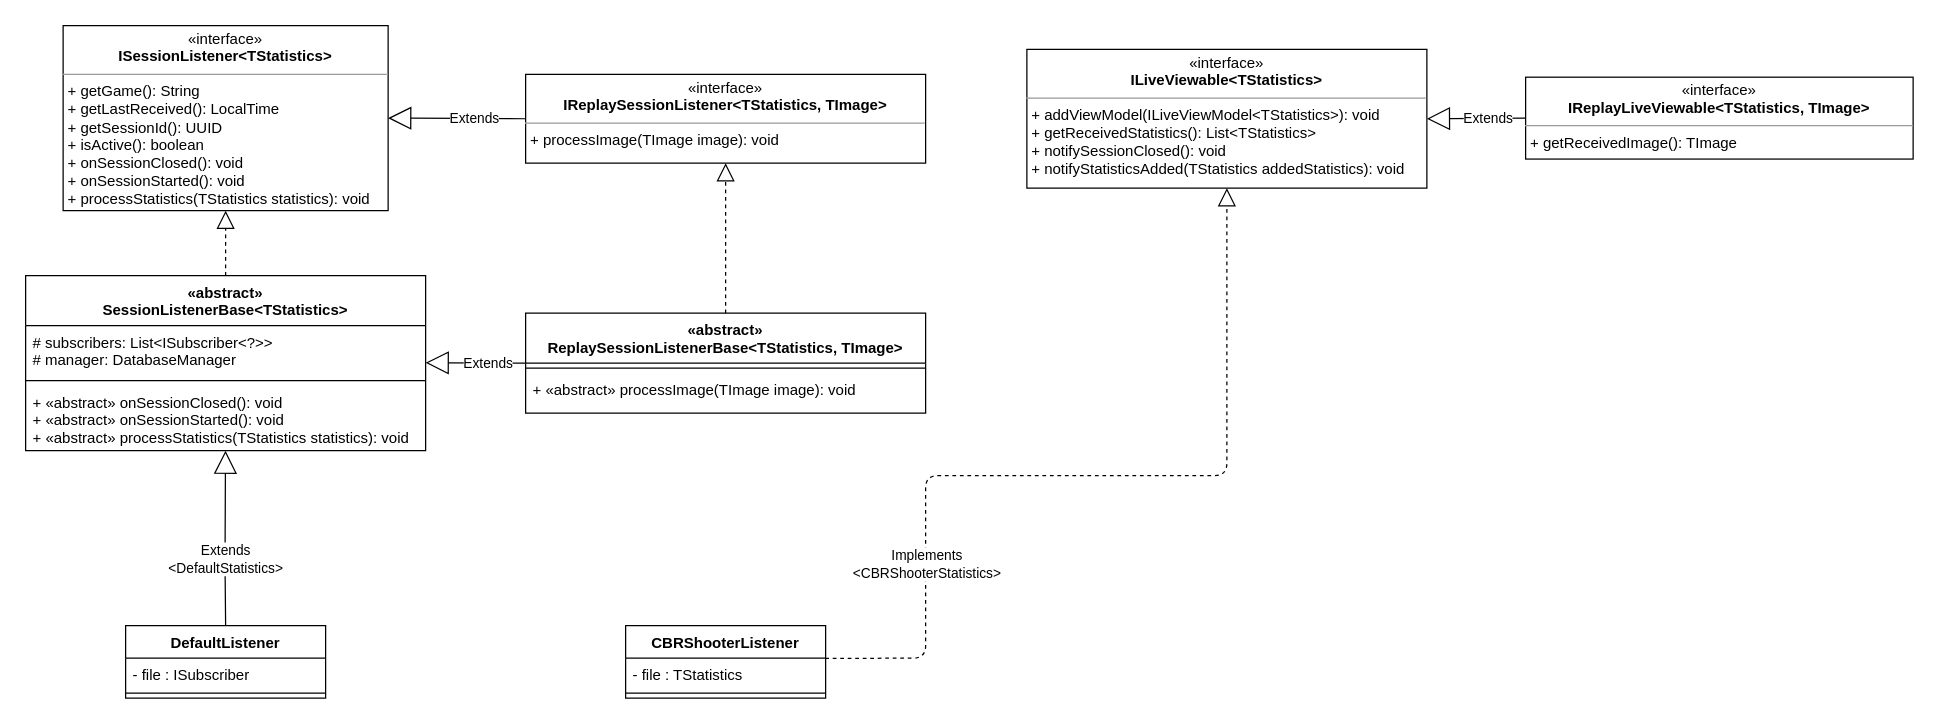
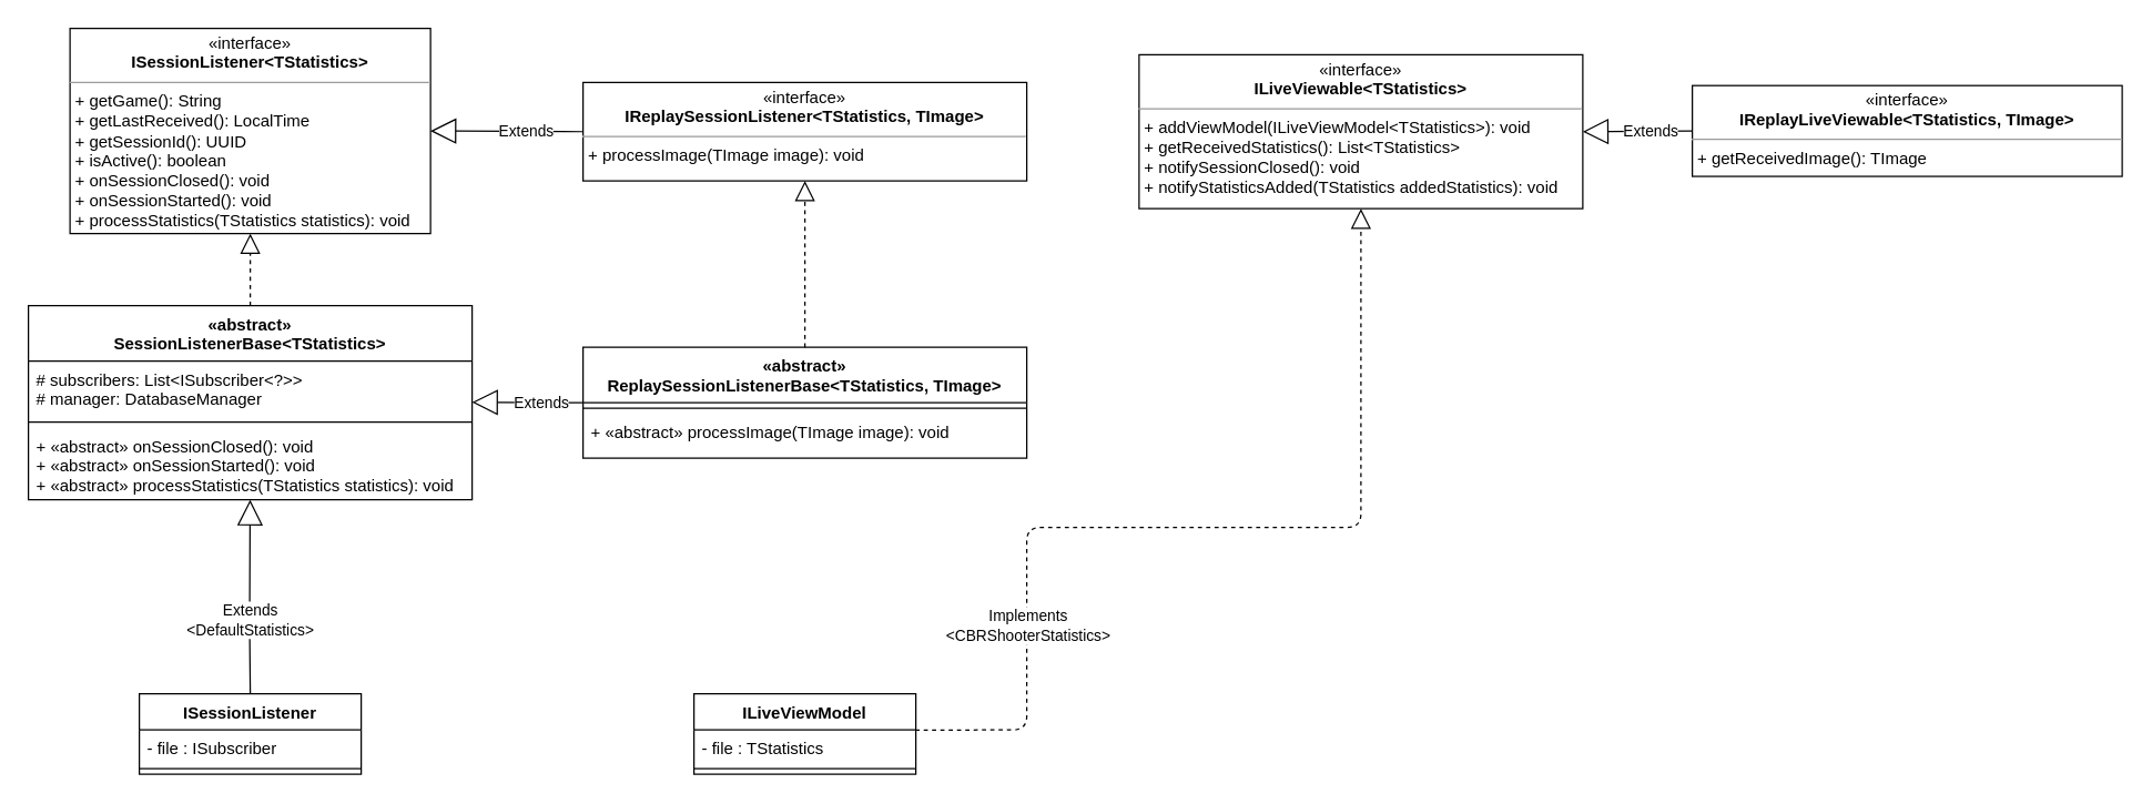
  <mxCell id="0" />
  <mxCell id="1" parent="0" />
  <mxCell id="2" value="" style="endArrow=block;dashed=1;endFill=0;endSize=12;html=1;entryX=0.5;entryY=1;entryDx=0;entryDy=0;exitX=0.5;exitY=0;exitDx=0;exitDy=0;" parent="1" source="12" target="6" edge="1"><mxGeometry width="160" relative="1" as="geometry"><mxPoint x="180" y="220" as="sourcePoint" /><mxPoint x="160" y="180" as="targetPoint" /><Array as="points" /></mxGeometry></mxCell>
  <mxCell id="3" value="&lt;p style=&quot;margin: 0px ; margin-top: 4px ; text-align: center&quot;&gt;«interface»&lt;br&gt;&lt;b&gt;ILiveViewable&amp;lt;TStatistics&amp;gt;&lt;/b&gt;&lt;/p&gt;&lt;hr size=&quot;1&quot;&gt;&lt;p style=&quot;margin: 0px ; margin-left: 4px&quot;&gt;+ addViewModel(ILiveViewModel&amp;lt;TStatistics&amp;gt;): void&lt;br&gt;+ getReceivedStatistics(): List&amp;lt;TStatistics&amp;gt;&lt;/p&gt;&lt;p style=&quot;margin: 0px ; margin-left: 4px&quot;&gt;+ notifySessionClosed(): void&lt;/p&gt;&lt;p style=&quot;margin: 0px ; margin-left: 4px&quot;&gt;+ notifyStatisticsAdded(TStatistics addedStatistics): void&lt;/p&gt;" style="verticalAlign=top;align=left;overflow=fill;fontSize=12;fontFamily=Helvetica;html=1;" parent="1" vertex="1"><mxGeometry x="821" y="39" width="320" height="111" as="geometry" /></mxCell>
  <mxCell id="4" value="&lt;p style=&quot;margin: 0px ; margin-top: 4px ; text-align: center&quot;&gt;«interface»&lt;br&gt;&lt;b&gt;IReplayLiveViewable&amp;lt;TStatistics, TImage&amp;gt;&lt;/b&gt;&lt;/p&gt;&lt;hr size=&quot;1&quot;&gt;&lt;p style=&quot;margin: 0px ; margin-left: 4px&quot;&gt;+ getReceivedImage(): TImage&lt;/p&gt;" style="verticalAlign=top;align=left;overflow=fill;fontSize=12;fontFamily=Helvetica;html=1;" parent="1" vertex="1"><mxGeometry x="1220" y="61.25" width="310" height="65.5" as="geometry" /></mxCell>
  <mxCell id="5" value="Extends" style="endArrow=block;endSize=16;endFill=0;html=1;exitX=0;exitY=0.5;exitDx=0;exitDy=0;entryX=1;entryY=0.5;entryDx=0;entryDy=0;" parent="1" source="4" target="3" edge="1"><mxGeometry x="-0.25" width="160" relative="1" as="geometry"><mxPoint x="940" y="399.71" as="sourcePoint" /><mxPoint x="860" y="399.71" as="targetPoint" /><Array as="points" /><mxPoint as="offset" /></mxGeometry></mxCell>
  <mxCell id="6" value="&lt;p style=&quot;margin: 0px ; margin-top: 4px ; text-align: center&quot;&gt;«interface»&lt;br&gt;&lt;b&gt;ISessionListener&amp;lt;TStatistics&amp;gt;&lt;/b&gt;&lt;br&gt;&lt;/p&gt;&lt;hr size=&quot;1&quot;&gt;&lt;p style=&quot;margin: 0px ; margin-left: 4px&quot;&gt;+ getGame(): String&lt;br&gt;+ getLastReceived(): LocalTime&lt;/p&gt;&lt;p style=&quot;margin: 0px ; margin-left: 4px&quot;&gt;+ getSessionId(): UUID&lt;/p&gt;&lt;p style=&quot;margin: 0px ; margin-left: 4px&quot;&gt;+ isActive(): boolean&lt;/p&gt;&lt;p style=&quot;margin: 0px ; margin-left: 4px&quot;&gt;+ onSessionClosed(): void&lt;/p&gt;&lt;p style=&quot;margin: 0px ; margin-left: 4px&quot;&gt;+ onSessionStarted(): void&lt;/p&gt;&lt;p style=&quot;margin: 0px ; margin-left: 4px&quot;&gt;+ processStatistics(TStatistics statistics): void&lt;/p&gt;" style="verticalAlign=top;align=left;overflow=fill;fontSize=12;fontFamily=Helvetica;html=1;" parent="1" vertex="1"><mxGeometry x="50" y="20" width="260" height="148" as="geometry" /></mxCell>
  <mxCell id="7" value="&lt;p style=&quot;margin: 0px ; margin-top: 4px ; text-align: center&quot;&gt;«interface»&lt;br&gt;&lt;b&gt;IReplaySessionListener&amp;lt;TStatistics, TImage&amp;gt;&lt;/b&gt;&lt;br&gt;&lt;/p&gt;&lt;hr size=&quot;1&quot;&gt;&lt;p style=&quot;margin: 0px ; margin-left: 4px&quot;&gt;&lt;span&gt;+ processImage(TImage image): void&lt;/span&gt;&lt;br&gt;&lt;/p&gt;" style="verticalAlign=top;align=left;overflow=fill;fontSize=12;fontFamily=Helvetica;html=1;" parent="1" vertex="1"><mxGeometry x="420" y="59" width="320" height="71" as="geometry" /></mxCell>
  <mxCell id="8" value="Extends" style="endArrow=block;endSize=16;endFill=0;html=1;exitX=0;exitY=0.5;exitDx=0;exitDy=0;entryX=1;entryY=0.5;entryDx=0;entryDy=0;" parent="1" source="7" target="6" edge="1"><mxGeometry x="-0.25" width="160" relative="1" as="geometry"><mxPoint x="610" y="220" as="sourcePoint" /><mxPoint x="310" y="82" as="targetPoint" /><Array as="points" /><mxPoint as="offset" /></mxGeometry></mxCell>
  <mxCell id="9" value="«abstract»&#10;ReplaySessionListenerBase&lt;TStatistics, TImage&gt;" style="swimlane;fontStyle=1;align=center;verticalAlign=top;childLayout=stackLayout;horizontal=1;startSize=40;horizontalStack=0;resizeParent=1;resizeParentMax=0;resizeLast=0;collapsible=1;marginBottom=0;" parent="1" vertex="1"><mxGeometry x="420" y="250" width="320" height="80" as="geometry" /></mxCell>
  <mxCell id="10" value="" style="line;strokeWidth=1;fillColor=none;align=left;verticalAlign=middle;spacingTop=-1;spacingLeft=3;spacingRight=3;rotatable=0;labelPosition=right;points=[];portConstraint=eastwest;" parent="9" vertex="1"><mxGeometry y="40" width="320" height="8" as="geometry" /></mxCell>
  <mxCell id="11" value="+ «abstract» processImage(TImage image): void" style="text;strokeColor=none;fillColor=none;align=left;verticalAlign=top;spacingLeft=4;spacingRight=4;overflow=hidden;rotatable=0;points=[[0,0.5],[1,0.5]];portConstraint=eastwest;" parent="9" vertex="1"><mxGeometry y="48" width="320" height="32" as="geometry" /></mxCell>
  <mxCell id="12" value="«abstract»&#10;SessionListenerBase&lt;TStatistics&gt;" style="swimlane;fontStyle=1;align=center;verticalAlign=top;childLayout=stackLayout;horizontal=1;startSize=40;horizontalStack=0;resizeParent=1;resizeParentMax=0;resizeLast=0;collapsible=1;marginBottom=0;" parent="1" vertex="1"><mxGeometry x="20" y="220" width="320" height="140" as="geometry" /></mxCell>
  <mxCell id="13" value="# subscribers: List&lt;ISubscriber&lt;?&gt;&gt;&#10;# manager: DatabaseManager" style="text;strokeColor=none;fillColor=none;align=left;verticalAlign=top;spacingLeft=4;spacingRight=4;overflow=hidden;rotatable=0;points=[[0,0.5],[1,0.5]];portConstraint=eastwest;" parent="12" vertex="1"><mxGeometry y="40" width="320" height="40" as="geometry" /></mxCell>
  <mxCell id="14" value="" style="line;strokeWidth=1;fillColor=none;align=left;verticalAlign=middle;spacingTop=-1;spacingLeft=3;spacingRight=3;rotatable=0;labelPosition=right;points=[];portConstraint=eastwest;" parent="12" vertex="1"><mxGeometry y="80" width="320" height="8" as="geometry" /></mxCell>
  <mxCell id="15" value="+ «abstract» onSessionClosed(): void&#10;+ «abstract» onSessionStarted(): void&#10;+ «abstract» processStatistics(TStatistics statistics): void" style="text;strokeColor=none;fillColor=none;align=left;verticalAlign=top;spacingLeft=4;spacingRight=4;overflow=hidden;rotatable=0;points=[[0,0.5],[1,0.5]];portConstraint=eastwest;" parent="12" vertex="1"><mxGeometry y="88" width="320" height="52" as="geometry" /></mxCell>
  <mxCell id="16" value="" style="endArrow=block;dashed=1;endFill=0;endSize=12;html=1;entryX=0.5;entryY=1;entryDx=0;entryDy=0;exitX=0.5;exitY=0;exitDx=0;exitDy=0;" parent="1" source="9" target="7" edge="1"><mxGeometry width="160" relative="1" as="geometry"><mxPoint x="579.71" y="181" as="sourcePoint" /><mxPoint x="579.71" y="129" as="targetPoint" /><Array as="points" /></mxGeometry></mxCell>
  <mxCell id="17" value="Extends" style="endArrow=block;endSize=16;endFill=0;html=1;entryX=1;entryY=0.5;entryDx=0;entryDy=0;exitX=0;exitY=0.5;exitDx=0;exitDy=0;" parent="1" source="9" edge="1"><mxGeometry x="-0.25" width="160" relative="1" as="geometry"><mxPoint x="400" y="260" as="sourcePoint" /><mxPoint x="340" y="289.71" as="targetPoint" /><Array as="points" /><mxPoint as="offset" /></mxGeometry></mxCell>
- <mxCell id="18" value="CBRShooterListener" style="swimlane;fontStyle=1;align=center;verticalAlign=top;childLayout=stackLayout;horizontal=1;startSize=26;horizontalStack=0;resizeParent=1;resizeParentMax=0;resizeLast=0;collapsible=1;marginBottom=0;" parent="1" vertex="1"><mxGeometry x="500" y="500" width="160" height="58" as="geometry" /></mxCell>
+ <mxCell id="18" value="ILiveViewModel" style="swimlane;fontStyle=1;align=center;verticalAlign=top;childLayout=stackLayout;horizontal=1;startSize=26;horizontalStack=0;resizeParent=1;resizeParentMax=0;resizeLast=0;collapsible=1;marginBottom=0;" parent="1" vertex="1"><mxGeometry x="500" y="500" width="160" height="58" as="geometry" /></mxCell>
  <mxCell id="19" value="- file : TStatistics" style="text;strokeColor=none;fillColor=none;align=left;verticalAlign=top;spacingLeft=4;spacingRight=4;overflow=hidden;rotatable=0;points=[[0,0.5],[1,0.5]];portConstraint=eastwest;" parent="18" vertex="1"><mxGeometry y="26" width="160" height="24" as="geometry" /></mxCell>
  <mxCell id="20" value="" style="line;strokeWidth=1;fillColor=none;align=left;verticalAlign=middle;spacingTop=-1;spacingLeft=3;spacingRight=3;rotatable=0;labelPosition=right;points=[];portConstraint=eastwest;" parent="18" vertex="1"><mxGeometry y="50" width="160" height="8" as="geometry" /></mxCell>
  <mxCell id="21" value="" style="endArrow=block;dashed=1;endFill=0;endSize=12;html=1;exitX=0.998;exitY=0.009;exitDx=0;exitDy=0;entryX=0.5;entryY=1;entryDx=0;entryDy=0;exitPerimeter=0;" parent="1" source="19" target="3" edge="1"><mxGeometry width="160" relative="1" as="geometry"><mxPoint x="680" y="470" as="sourcePoint" /><mxPoint x="840" y="470" as="targetPoint" /><Array as="points"><mxPoint x="740" y="526" /><mxPoint x="740" y="380" /><mxPoint x="981" y="380" /></Array></mxGeometry></mxCell>
  <mxCell id="22" value="Implements&lt;br&gt;&amp;lt;CBRShooterStatistics&amp;gt;" style="edgeLabel;html=1;align=center;verticalAlign=middle;resizable=0;points=[];" vertex="1" connectable="0" parent="21"><mxGeometry x="-0.301" y="-1" relative="1" as="geometry"><mxPoint x="-17" y="69" as="offset" /></mxGeometry></mxCell>
- <mxCell id="23" value="DefaultListener" style="swimlane;fontStyle=1;align=center;verticalAlign=top;childLayout=stackLayout;horizontal=1;startSize=26;horizontalStack=0;resizeParent=1;resizeParentMax=0;resizeLast=0;collapsible=1;marginBottom=0;" parent="1" vertex="1"><mxGeometry x="100" y="500" width="160" height="58" as="geometry" /></mxCell>
+ <mxCell id="23" value="ISessionListener" style="swimlane;fontStyle=1;align=center;verticalAlign=top;childLayout=stackLayout;horizontal=1;startSize=26;horizontalStack=0;resizeParent=1;resizeParentMax=0;resizeLast=0;collapsible=1;marginBottom=0;" parent="1" vertex="1"><mxGeometry x="100" y="500" width="160" height="58" as="geometry" /></mxCell>
  <mxCell id="24" value="- file : ISubscriber" style="text;strokeColor=none;fillColor=none;align=left;verticalAlign=top;spacingLeft=4;spacingRight=4;overflow=hidden;rotatable=0;points=[[0,0.5],[1,0.5]];portConstraint=eastwest;" parent="23" vertex="1"><mxGeometry y="26" width="160" height="24" as="geometry" /></mxCell>
  <mxCell id="25" value="" style="line;strokeWidth=1;fillColor=none;align=left;verticalAlign=middle;spacingTop=-1;spacingLeft=3;spacingRight=3;rotatable=0;labelPosition=right;points=[];portConstraint=eastwest;" parent="23" vertex="1"><mxGeometry y="50" width="160" height="8" as="geometry" /></mxCell>
  <mxCell id="26" value="Extends&lt;br&gt;&amp;lt;DefaultStatistics&amp;gt;" style="endArrow=block;endSize=16;endFill=0;html=1;exitX=0.5;exitY=0;exitDx=0;exitDy=0;" parent="1" source="23" target="15" edge="1"><mxGeometry x="-0.25" width="160" relative="1" as="geometry"><mxPoint x="179.52" y="551.15" as="sourcePoint" /><mxPoint x="176" y="361" as="targetPoint" /><Array as="points"><mxPoint x="179.52" y="451.15" /></Array><mxPoint as="offset" /></mxGeometry></mxCell>
